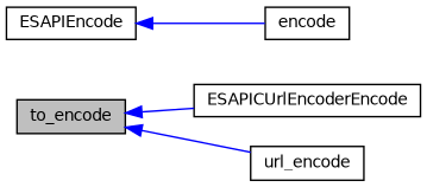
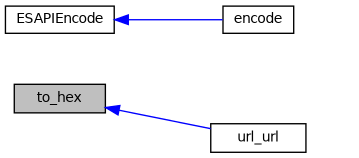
  digraph {
    rankdir=LR
    node [color=black fillcolor=white fontname=Helvetica fontsize=10 shape=record style=filled]
    edge [color=blue dir=back fontname=Helvetica fontsize=10 labelfontname=Helvetica labelfontsize=10 style=solid]
-   n1 [fillcolor=grey75 fontcolor=black height=0.2 label=to_encode width=0.4]
-   n2 [height=0.2 label=ESAPICUrlEncoderEncode width=0.4]
-   n3 [height=0.2 label=url_encode width=0.4]
+   n1 [fillcolor=grey75 fontcolor=black height=0.2 label=to_hex width=0.4]
+   n3 [height=0.2 label=url_url width=0.4]
    n4 [height=0.2 label=ESAPIEncode width=0.4]
    n5 [height=0.2 label=encode width=0.4]
-   n1 -> n2
    n1 -> n3
    n4 -> n5
  }
